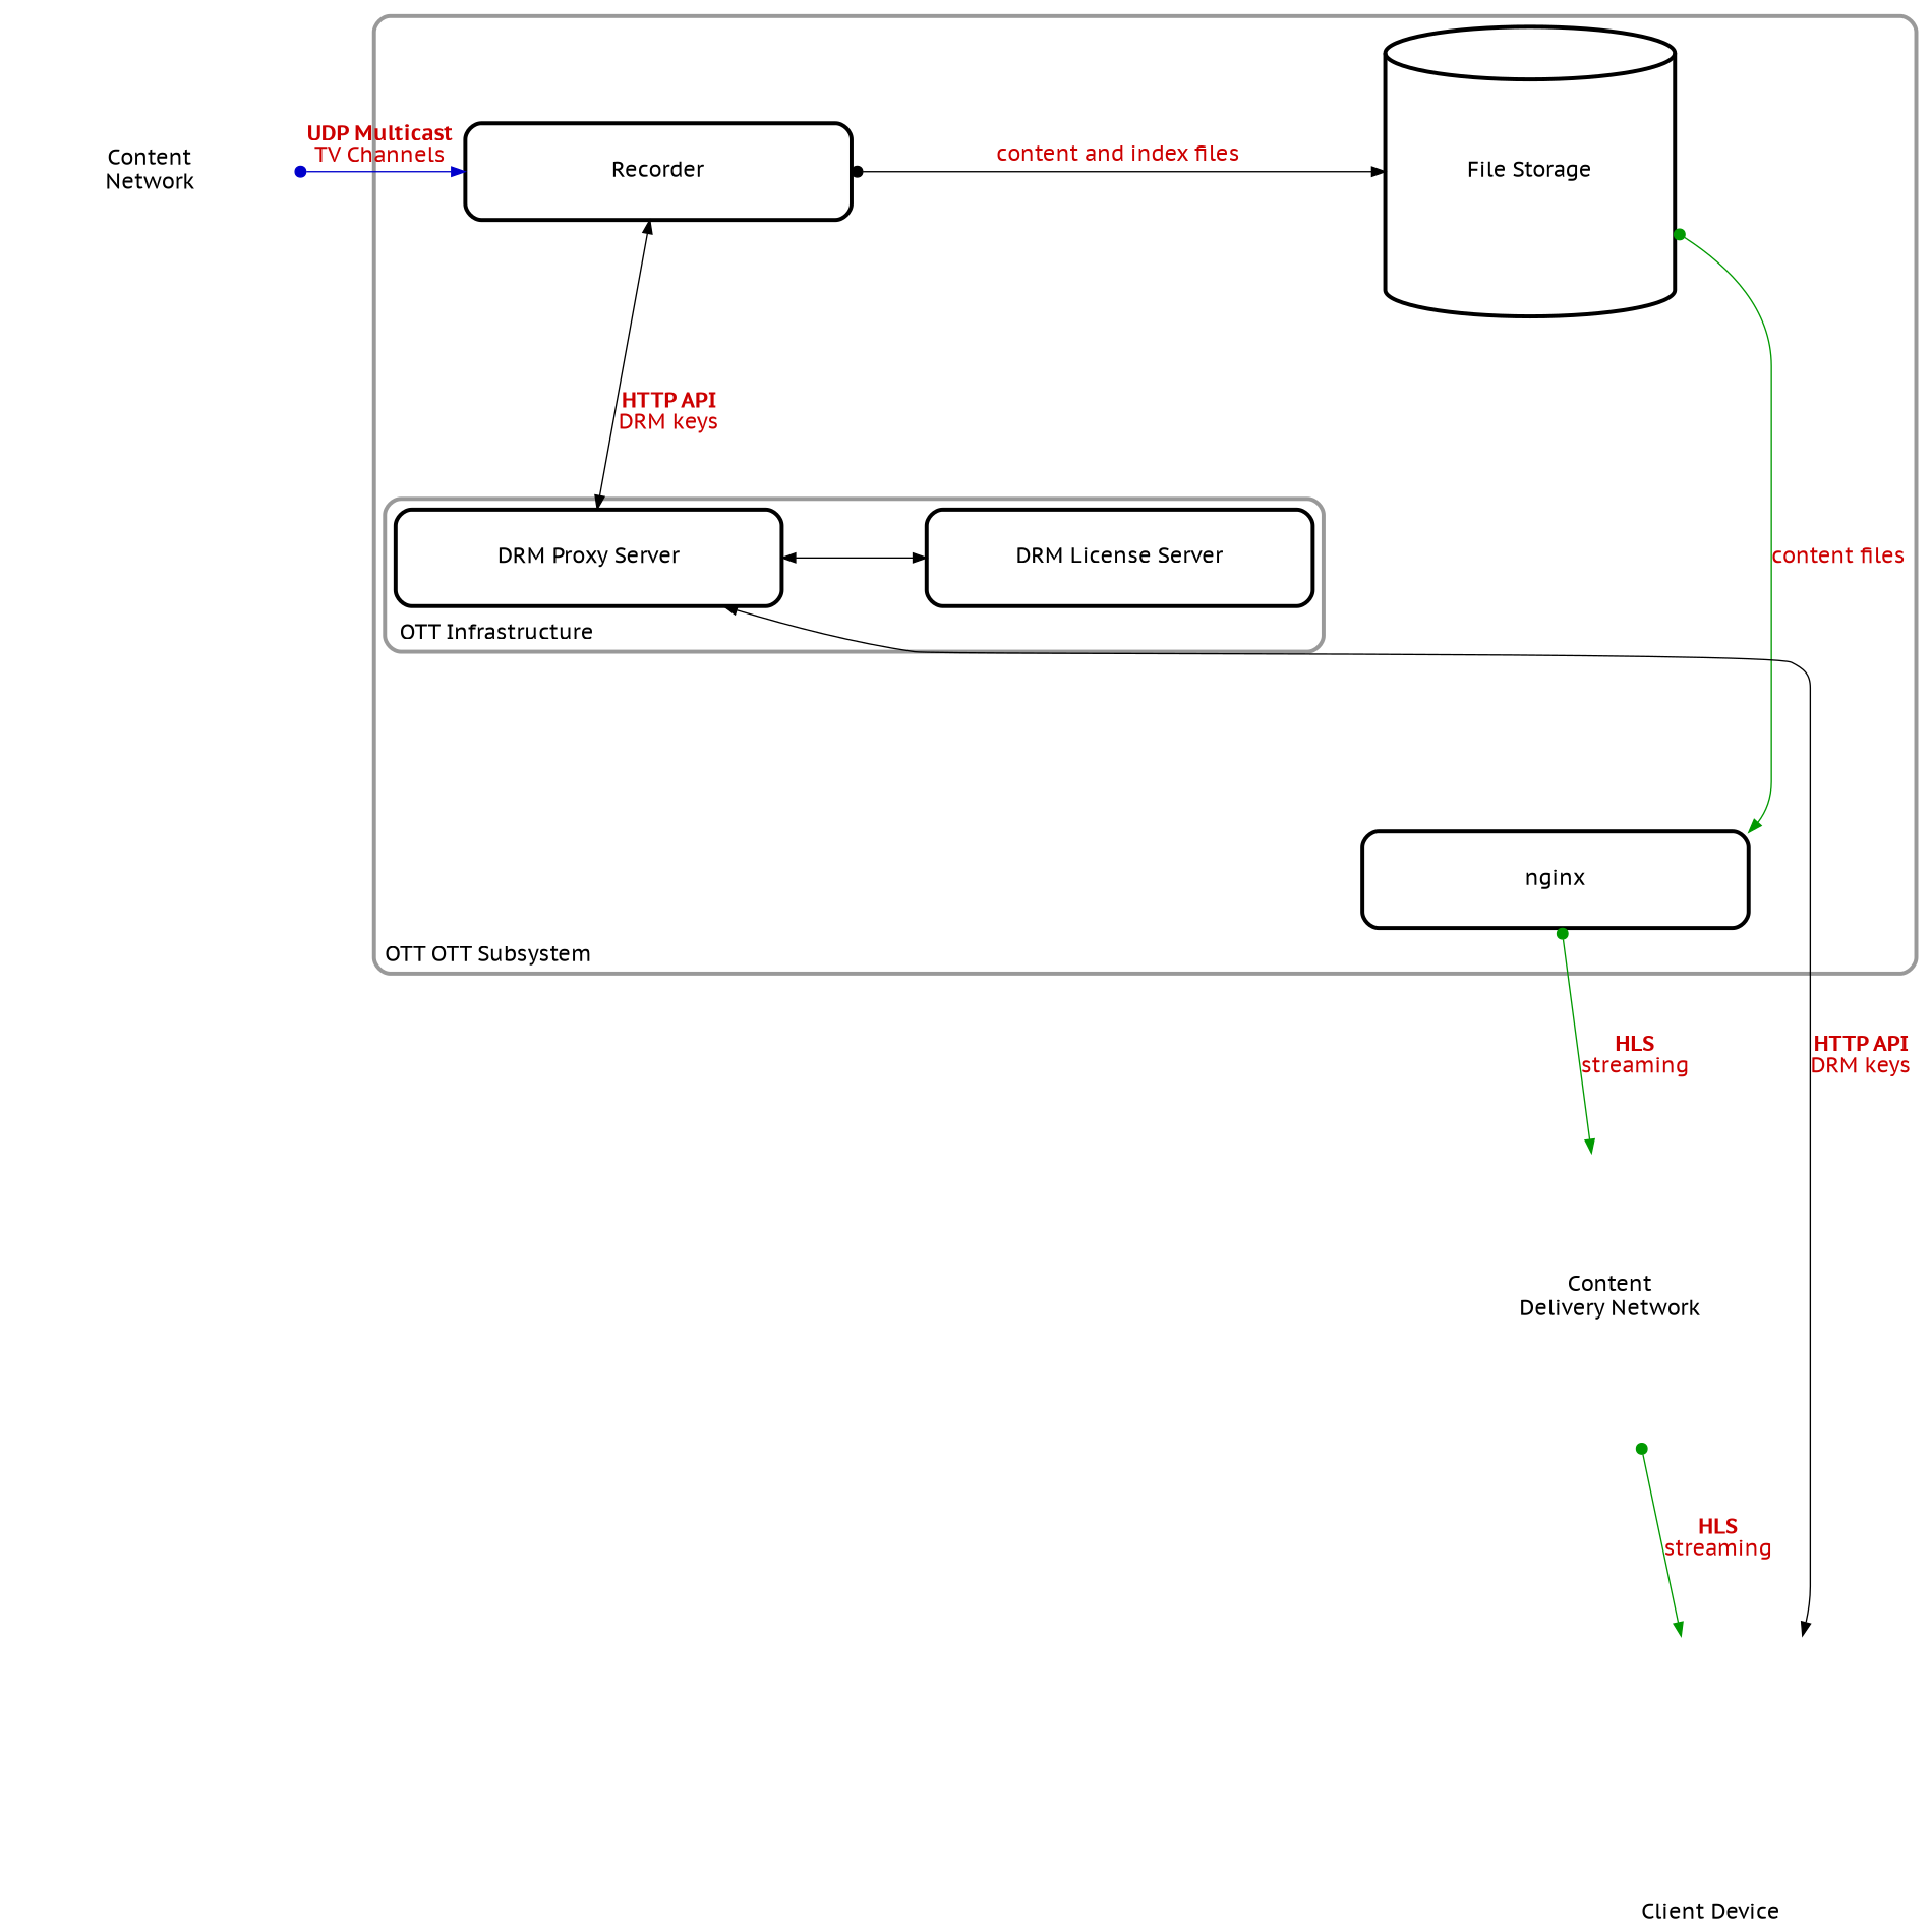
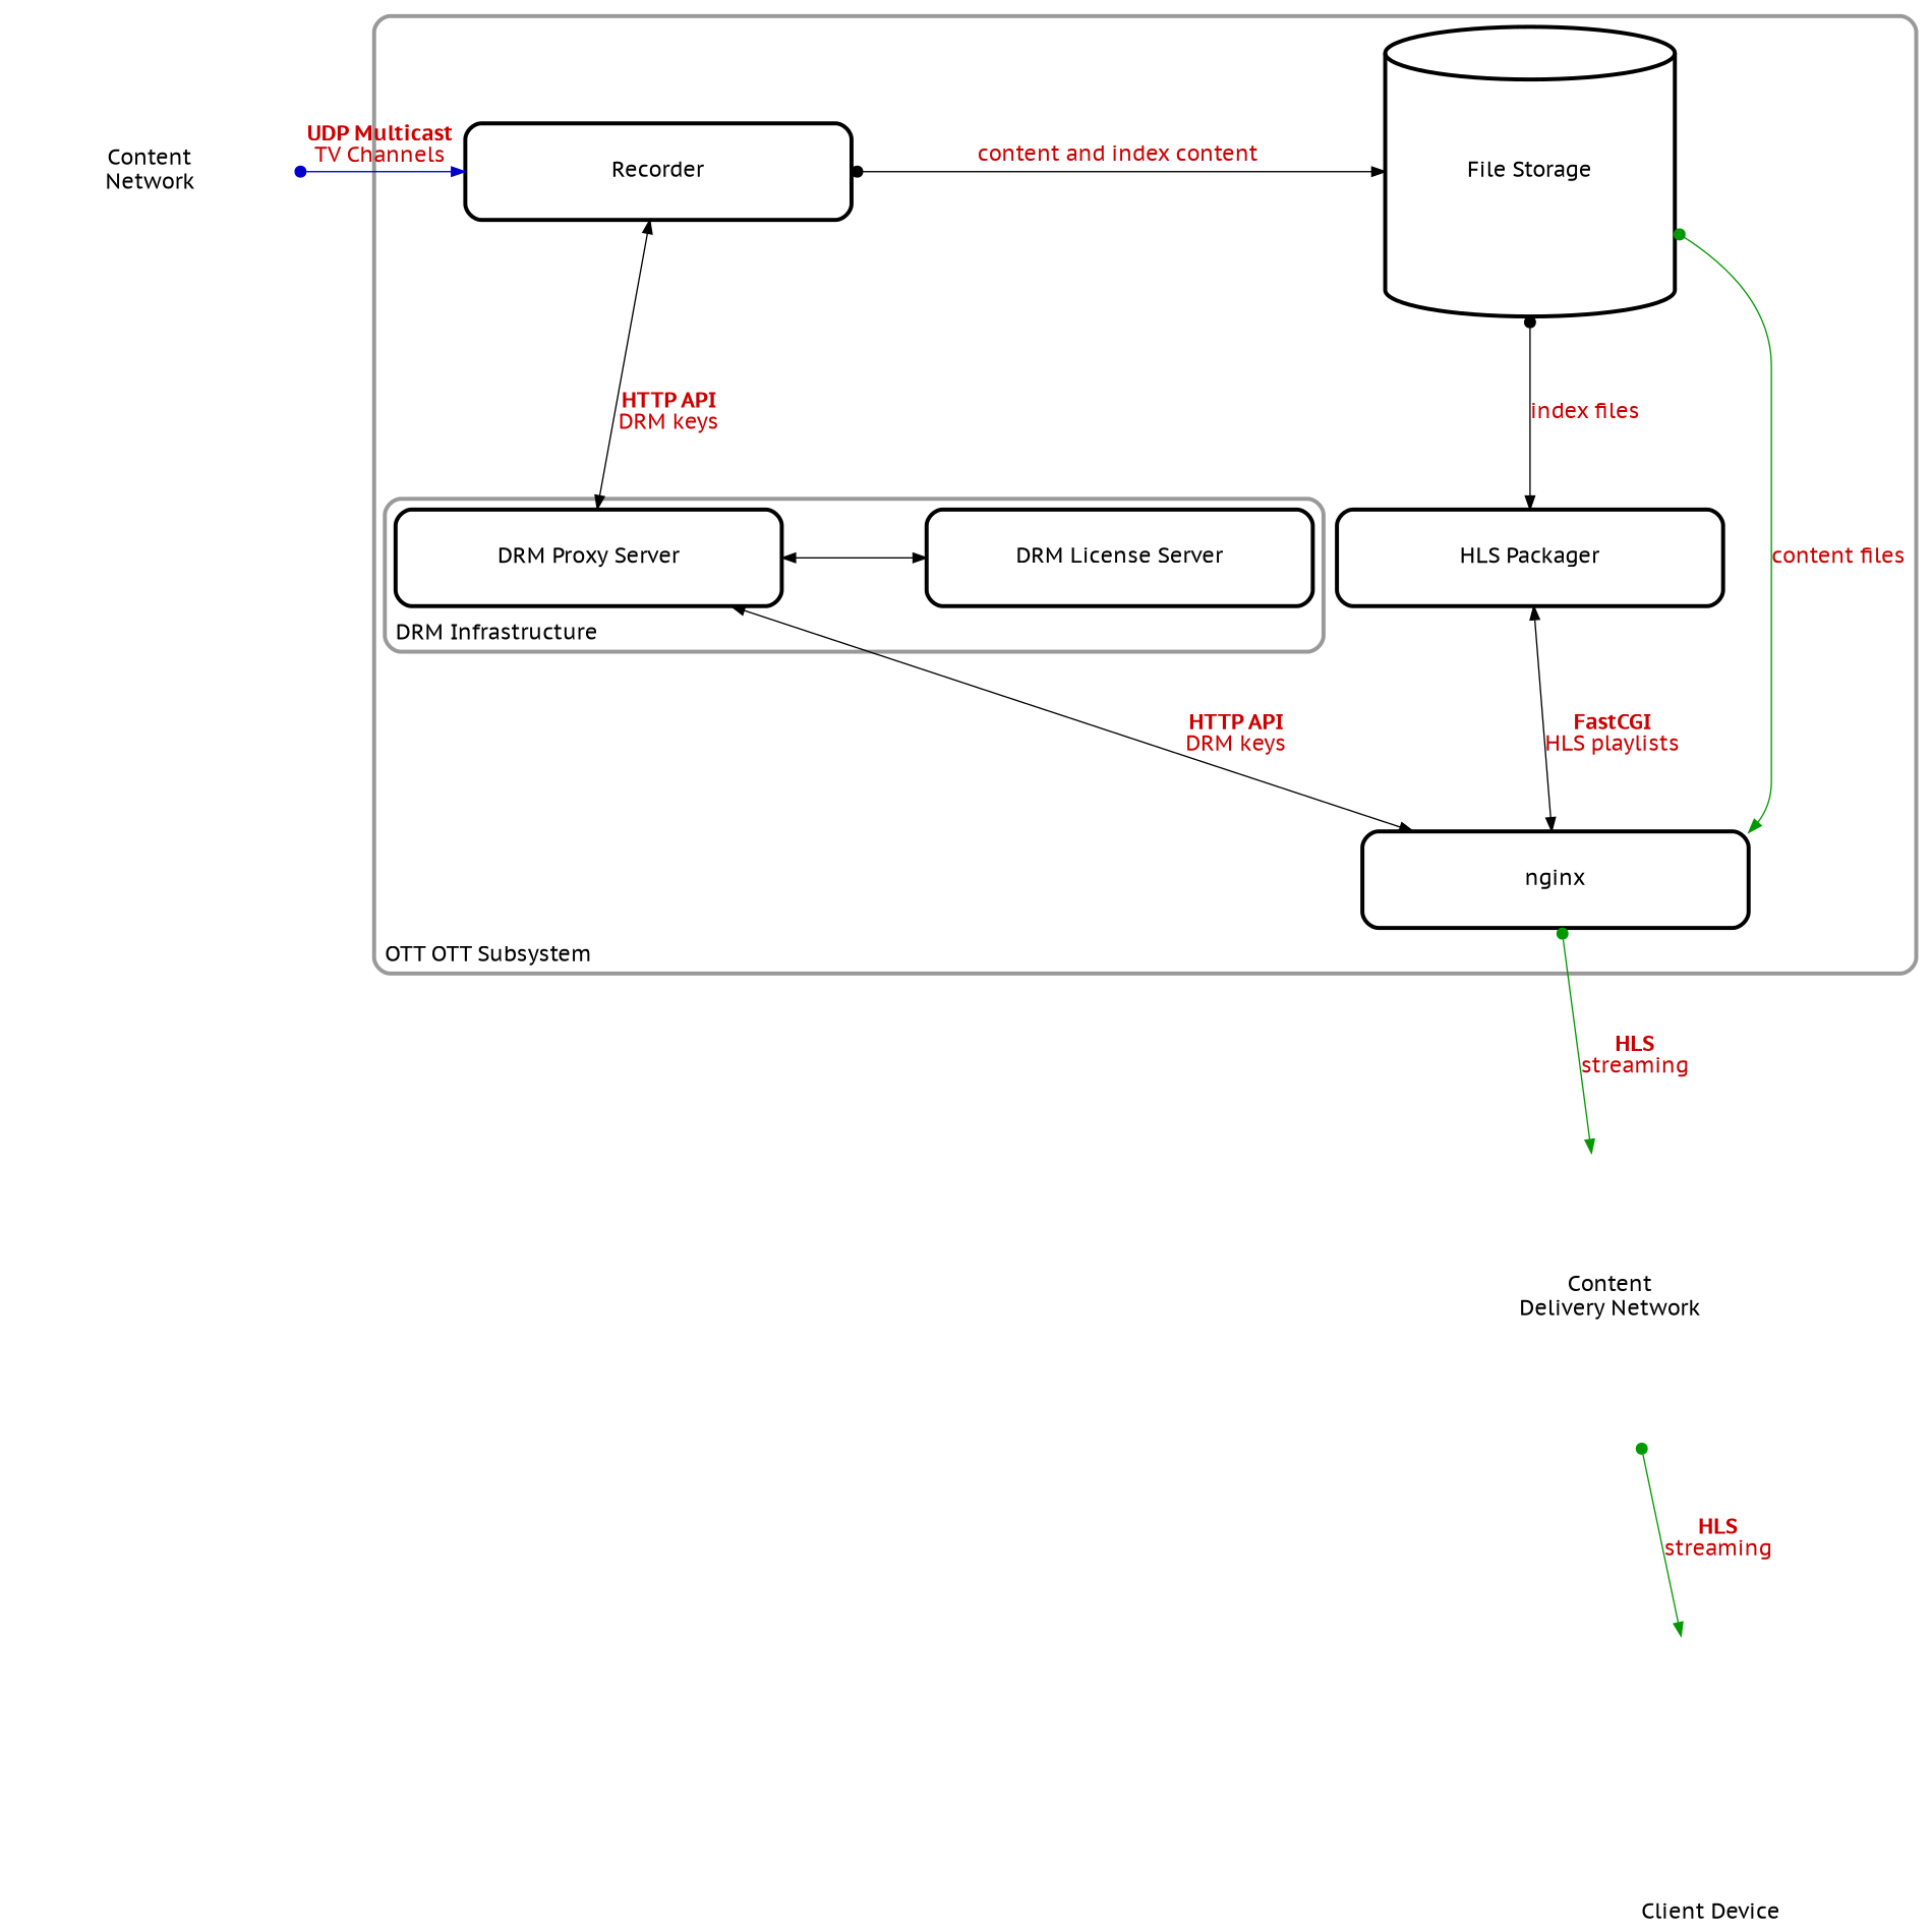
  digraph {
    fontname="PT Sans Caption"
    fontsize=16
    newrank=true
    rankdir=TB
    splines=true
    node [fixedsize=true fontname="PT Sans Caption" fontsize=16 penwidth=3 shape=box style=rounded]
    edge [arrowtail=dot dir=both fontcolor="#cc0000" fontname="PT Sans Caption" fontsize=16 minlen=3]
    n1 [height=3 label="Content\nNetwork" penwidth=0 width=3 style=""]
    n2 [height=1 label=Recorder width=4]
    n3 [height=3 label="File Storage" shape=cylinder width=3 style=""]
    n4 [height=1 label="DRM License Server" width=4]
    n5 [height=1 label="DRM Proxy Server" width=4]
+   n6 [height=1 label="HLS Packager" width=4]
    n7 [height=1 label=nginx width=4]
    n8 [height=3 label="Content\nDelivery Network" penwidth=0 width=3 style=""]
    n9 [height=3 label="Client Device" labelloc=b penwidth=0 width=3 style=""]
    subgraph sub_1 {
      rank=same
      n1
      n2
      n3
    }
    subgraph sub_2 {
      rank=same
      n4
      n5
+     n6
    }
    subgraph sub_3 {
      rank=same
      n7
    }
    subgraph sub_4 {
      rank=same
      n8
    }
    subgraph sub_5 {
      rank=same
      n9
    }
    subgraph cluster_6 {
      color="#999999"
      label="OTT OTT Subsystem"
      labeljust=l
      labelloc=b
      penwidth=3
      shape=box
      style=rounded
      n2
      n3
+     n6
      n7
      subgraph cluster_7 {
        color="#999999"
-       label="OTT Infrastructure"
+       label="DRM Infrastructure"
        labeljust=l
        labelloc=b
        penwidth=3
        shape=box
        style=rounded
        n4
        n5
      }
    }
    n1 -> n2 [color="#0000cc" label=<<b>UDP Multicast</b><br />TV Channels>]
-   n2 -> n3 [label="content and index files"]
+   n2 -> n3 [label="content and index content"]
    n2 -> n5 [label=<<b>HTTP API</b><br />DRM keys> arrowtail=""]
+   n3 -> n6 [label="index files"]
    n3 -> n7 [color="#009900" label="content files"]
    n5 -> n4 [arrowtail=""]
+   n6 -> n7 [label=<<b>FastCGI</b><br />HLS playlists> arrowtail=""]
    n7 -> n8 [color="#009900" label=<<b>HLS</b><br />streaming>]
    n8 -> n9 [color="#009900" label=<<b>HLS</b><br />streaming>]
-   n9 -> n5 [label=<<b>HTTP API</b><br />DRM keys> arrowtail=""]
+   n7 -> n5 [label=<<b>HTTP API</b><br />DRM keys> arrowtail=""]
  }
